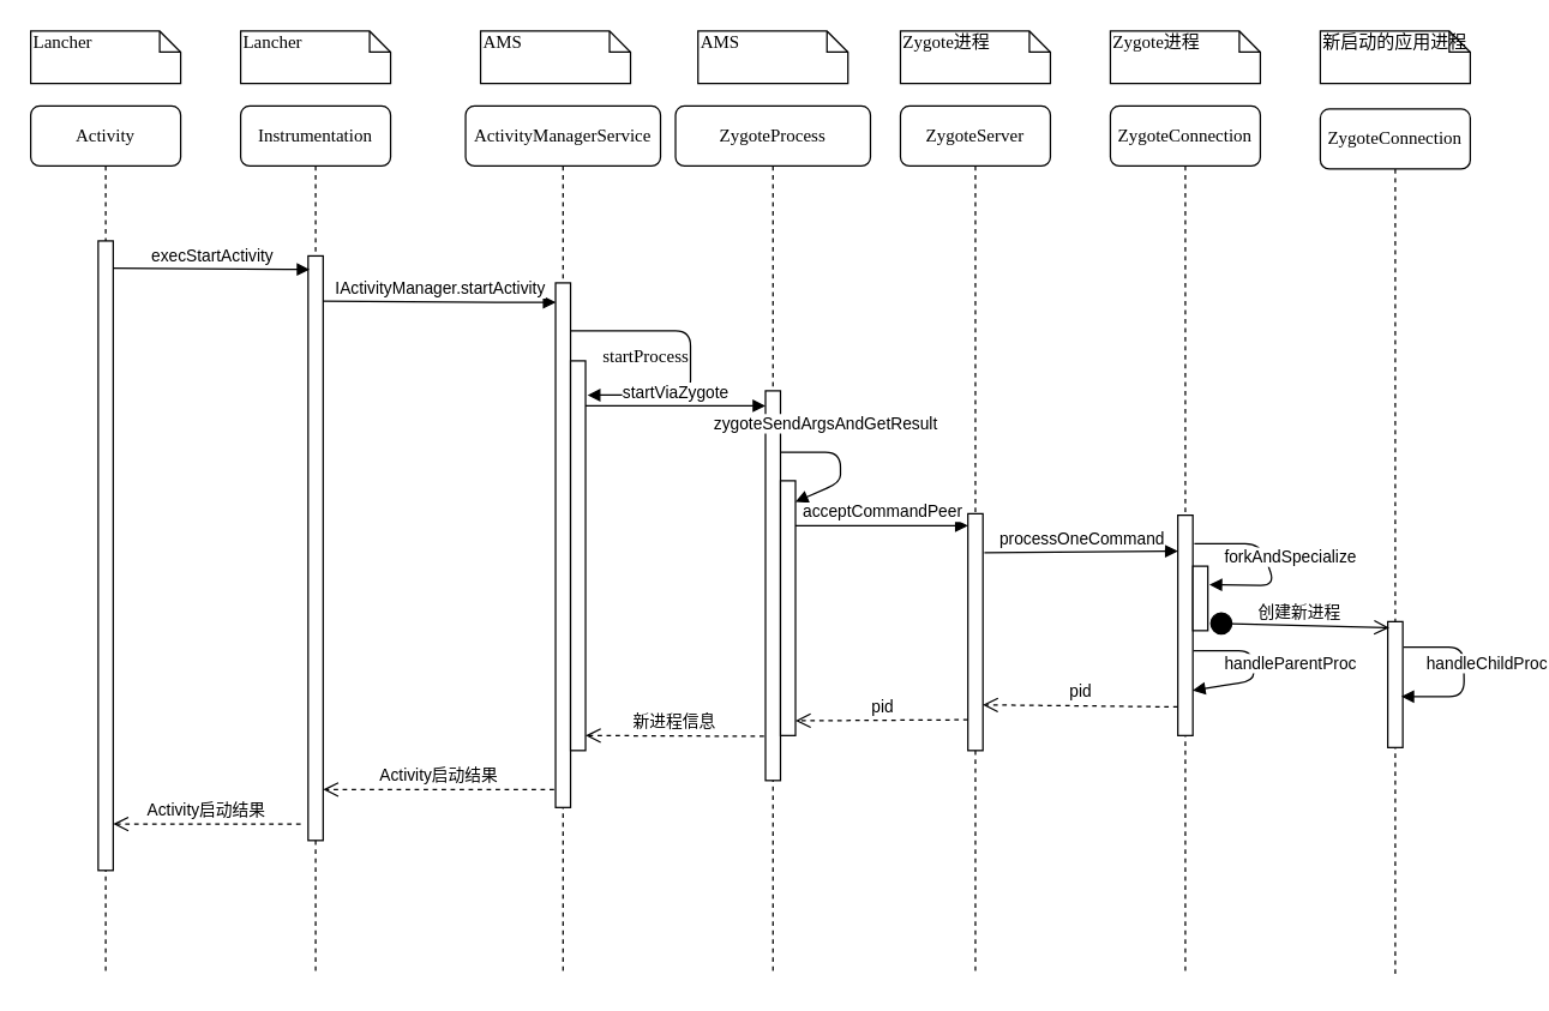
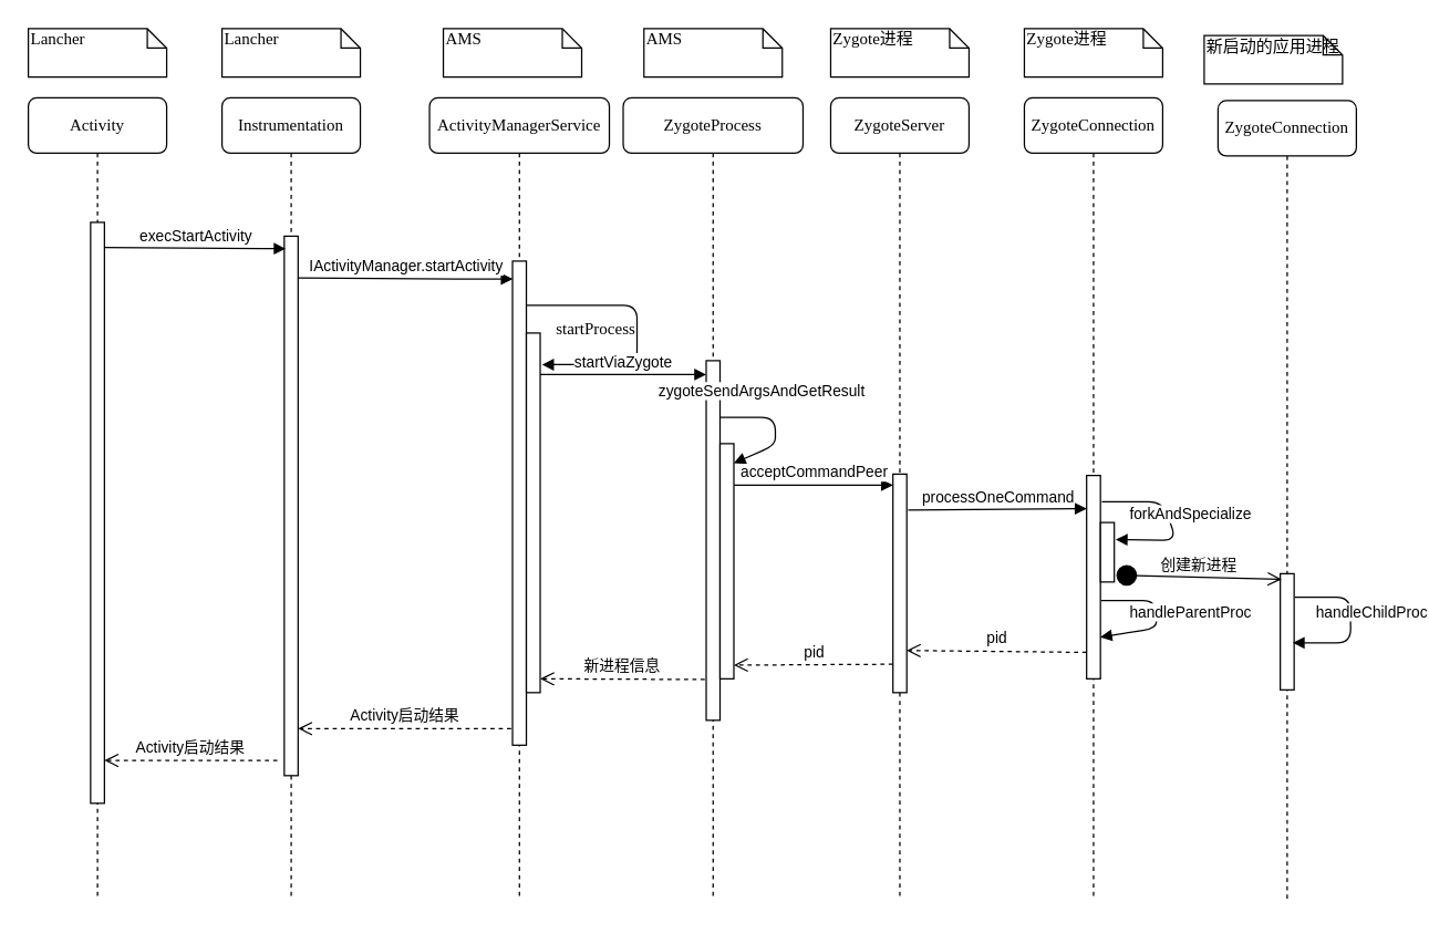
  <mxCell id="0" />
  <mxCell id="1" parent="0" />
  <mxCell id="2" value="&lt;div&gt;&lt;span&gt;Instrumentation&lt;/span&gt;&lt;/div&gt;" style="shape=umlLifeline;perimeter=lifelinePerimeter;whiteSpace=wrap;html=1;container=1;collapsible=0;recursiveResize=0;outlineConnect=0;rounded=1;shadow=0;comic=0;labelBackgroundColor=none;strokeColor=#000000;strokeWidth=1;fillColor=#FFFFFF;fontFamily=Verdana;fontSize=12;fontColor=#000000;align=center;" parent="1" vertex="1"><mxGeometry x="160" y="70" width="100" height="580" as="geometry" /></mxCell>
  <mxCell id="3" value="" style="html=1;points=[];perimeter=orthogonalPerimeter;rounded=0;shadow=0;comic=0;labelBackgroundColor=none;strokeColor=#000000;strokeWidth=1;fillColor=#FFFFFF;fontFamily=Verdana;fontSize=12;fontColor=#000000;align=center;" parent="2" vertex="1"><mxGeometry x="45" y="100" width="10" height="390" as="geometry" /></mxCell>
  <mxCell id="4" value="ActivityManagerService" style="shape=umlLifeline;perimeter=lifelinePerimeter;whiteSpace=wrap;html=1;container=1;collapsible=0;recursiveResize=0;outlineConnect=0;rounded=1;shadow=0;comic=0;labelBackgroundColor=none;strokeColor=#000000;strokeWidth=1;fillColor=#FFFFFF;fontFamily=Verdana;fontSize=12;fontColor=#000000;align=center;" parent="1" vertex="1"><mxGeometry x="310" y="70" width="130" height="580" as="geometry" /></mxCell>
  <mxCell id="5" value="" style="html=1;points=[];perimeter=orthogonalPerimeter;rounded=0;shadow=0;comic=0;labelBackgroundColor=none;strokeColor=#000000;strokeWidth=1;fillColor=#FFFFFF;fontFamily=Verdana;fontSize=12;fontColor=#000000;align=center;" parent="4" vertex="1"><mxGeometry x="60" y="118" width="10" height="350" as="geometry" /></mxCell>
  <mxCell id="6" value="ZygoteProcess" style="shape=umlLifeline;perimeter=lifelinePerimeter;whiteSpace=wrap;html=1;container=1;collapsible=0;recursiveResize=0;outlineConnect=0;rounded=1;shadow=0;comic=0;labelBackgroundColor=none;strokeColor=#000000;strokeWidth=1;fillColor=#FFFFFF;fontFamily=Verdana;fontSize=12;fontColor=#000000;align=center;size=40;" parent="1" vertex="1"><mxGeometry x="450" y="70" width="130" height="580" as="geometry" /></mxCell>
  <mxCell id="7" value="ZygoteServer" style="shape=umlLifeline;perimeter=lifelinePerimeter;whiteSpace=wrap;html=1;container=1;collapsible=0;recursiveResize=0;outlineConnect=0;rounded=1;shadow=0;comic=0;labelBackgroundColor=none;strokeColor=#000000;strokeWidth=1;fillColor=#FFFFFF;fontFamily=Verdana;fontSize=12;fontColor=#000000;align=center;" parent="1" vertex="1"><mxGeometry x="600" y="70" width="100" height="580" as="geometry" /></mxCell>
  <mxCell id="8" value="" style="html=1;points=[];perimeter=orthogonalPerimeter;rounded=0;shadow=0;comic=0;labelBackgroundColor=none;strokeColor=#000000;strokeWidth=1;fillColor=#FFFFFF;fontFamily=Verdana;fontSize=12;fontColor=#000000;align=center;" parent="7" vertex="1"><mxGeometry x="45" y="272" width="10" height="158" as="geometry" /></mxCell>
  <mxCell id="9" value="ZygoteConnection" style="shape=umlLifeline;perimeter=lifelinePerimeter;whiteSpace=wrap;html=1;container=1;collapsible=0;recursiveResize=0;outlineConnect=0;rounded=1;shadow=0;comic=0;labelBackgroundColor=none;strokeColor=#000000;strokeWidth=1;fillColor=#FFFFFF;fontFamily=Verdana;fontSize=12;fontColor=#000000;align=center;" parent="1" vertex="1"><mxGeometry x="740" y="70" width="100" height="580" as="geometry" /></mxCell>
  <mxCell id="10" value="" style="html=1;points=[];perimeter=orthogonalPerimeter;rounded=0;shadow=0;comic=0;labelBackgroundColor=none;strokeColor=#000000;strokeWidth=1;fillColor=#FFFFFF;fontFamily=Verdana;fontSize=12;fontColor=#000000;align=center;" vertex="1" parent="9"><mxGeometry x="45" y="273" width="10" height="147" as="geometry" /></mxCell>
  <mxCell id="11" value="ZygoteConnection" style="shape=umlLifeline;perimeter=lifelinePerimeter;whiteSpace=wrap;html=1;container=1;collapsible=0;recursiveResize=0;outlineConnect=0;rounded=1;shadow=0;comic=0;labelBackgroundColor=none;strokeColor=#000000;strokeWidth=1;fillColor=#FFFFFF;fontFamily=Verdana;fontSize=12;fontColor=#000000;align=center;" parent="1" vertex="1"><mxGeometry x="880" y="72" width="100" height="580" as="geometry" /></mxCell>
  <mxCell id="12" value="" style="html=1;points=[];perimeter=orthogonalPerimeter;rounded=0;shadow=0;comic=0;labelBackgroundColor=none;strokeColor=#000000;strokeWidth=1;fillColor=#FFFFFF;fontFamily=Verdana;fontSize=12;fontColor=#000000;align=center;" parent="11" vertex="1"><mxGeometry x="45" y="342" width="10" height="84" as="geometry" /></mxCell>
  <mxCell id="13" value="Activity" style="shape=umlLifeline;perimeter=lifelinePerimeter;whiteSpace=wrap;html=1;container=1;collapsible=0;recursiveResize=0;outlineConnect=0;rounded=1;shadow=0;comic=0;labelBackgroundColor=none;strokeColor=#000000;strokeWidth=1;fillColor=#FFFFFF;fontFamily=Verdana;fontSize=12;fontColor=#000000;align=center;" parent="1" vertex="1"><mxGeometry x="20" y="70" width="100" height="580" as="geometry" /></mxCell>
  <mxCell id="14" value="" style="html=1;points=[];perimeter=orthogonalPerimeter;rounded=0;shadow=0;comic=0;labelBackgroundColor=none;strokeColor=#000000;strokeWidth=1;fillColor=#FFFFFF;fontFamily=Verdana;fontSize=12;fontColor=#000000;align=center;" parent="13" vertex="1"><mxGeometry x="45" y="90" width="10" height="420" as="geometry" /></mxCell>
  <mxCell id="15" value="" style="html=1;points=[];perimeter=orthogonalPerimeter;rounded=0;shadow=0;comic=0;labelBackgroundColor=none;strokeColor=#000000;strokeWidth=1;fillColor=#FFFFFF;fontFamily=Verdana;fontSize=12;fontColor=#000000;align=center;" parent="1" vertex="1"><mxGeometry x="510" y="260" width="10" height="260" as="geometry" /></mxCell>
  <mxCell id="16" value="startProcess" style="html=1;verticalAlign=bottom;endArrow=block;labelBackgroundColor=none;fontFamily=Verdana;fontSize=12;edgeStyle=elbowEdgeStyle;elbow=vertical;entryX=1.134;entryY=0.088;entryDx=0;entryDy=0;entryPerimeter=0;" parent="1" source="5" target="26" edge="1"><mxGeometry x="0.109" y="-30" relative="1" as="geometry"><mxPoint x="430" y="210" as="sourcePoint" /><Array as="points"><mxPoint x="460" y="220" /><mxPoint x="380" y="210" /></Array><mxPoint as="offset" /></mxGeometry></mxCell>
  <mxCell id="17" value="Lancher" style="shape=note;whiteSpace=wrap;html=1;size=14;verticalAlign=top;align=left;spacingTop=-6;rounded=0;shadow=0;comic=0;labelBackgroundColor=none;strokeColor=#000000;strokeWidth=1;fillColor=#FFFFFF;fontFamily=Verdana;fontSize=12;fontColor=#000000;" parent="1" vertex="1"><mxGeometry x="20" y="20" width="100" height="35" as="geometry" /></mxCell>
  <mxCell id="18" value="Lancher" style="shape=note;whiteSpace=wrap;html=1;size=14;verticalAlign=top;align=left;spacingTop=-6;rounded=0;shadow=0;comic=0;labelBackgroundColor=none;strokeColor=#000000;strokeWidth=1;fillColor=#FFFFFF;fontFamily=Verdana;fontSize=12;fontColor=#000000;" parent="1" vertex="1"><mxGeometry x="160" y="20" width="100" height="35" as="geometry" /></mxCell>
  <mxCell id="19" value="AMS" style="shape=note;whiteSpace=wrap;html=1;size=14;verticalAlign=top;align=left;spacingTop=-6;rounded=0;shadow=0;comic=0;labelBackgroundColor=none;strokeColor=#000000;strokeWidth=1;fillColor=#FFFFFF;fontFamily=Verdana;fontSize=12;fontColor=#000000;" parent="1" vertex="1"><mxGeometry x="320" y="20" width="100" height="35" as="geometry" /></mxCell>
  <mxCell id="20" value="Zygote进程" style="shape=note;whiteSpace=wrap;html=1;size=14;verticalAlign=top;align=left;spacingTop=-6;rounded=0;shadow=0;comic=0;labelBackgroundColor=none;strokeColor=#000000;strokeWidth=1;fillColor=#FFFFFF;fontFamily=Verdana;fontSize=12;fontColor=#000000;" parent="1" vertex="1"><mxGeometry x="600" y="20" width="100" height="35" as="geometry" /></mxCell>
  <mxCell id="21" value="Zygote进程" style="shape=note;whiteSpace=wrap;html=1;size=14;verticalAlign=top;align=left;spacingTop=-6;rounded=0;shadow=0;comic=0;labelBackgroundColor=none;strokeColor=#000000;strokeWidth=1;fillColor=#FFFFFF;fontFamily=Verdana;fontSize=12;fontColor=#000000;" parent="1" vertex="1"><mxGeometry x="740" y="20" width="100" height="35" as="geometry" /></mxCell>
- <mxCell id="22" value="新启动的应用进程" style="shape=note;whiteSpace=wrap;html=1;size=14;verticalAlign=top;align=left;spacingTop=-6;rounded=0;shadow=0;comic=0;labelBackgroundColor=none;strokeColor=#000000;strokeWidth=1;fillColor=#FFFFFF;fontFamily=Verdana;fontSize=12;fontColor=#000000;" parent="1" vertex="1"><mxGeometry x="880" y="20" width="100" height="35" as="geometry" /></mxCell>
+ <mxCell id="22" value="新启动的应用进程" style="shape=note;whiteSpace=wrap;html=1;size=14;verticalAlign=top;align=left;spacingTop=-6;rounded=0;shadow=0;comic=0;labelBackgroundColor=none;strokeColor=#000000;strokeWidth=1;fillColor=#FFFFFF;fontFamily=Verdana;fontSize=12;fontColor=#000000;" parent="1" vertex="1"><mxGeometry x="870" y="25" width="100" height="35" as="geometry" /></mxCell>
  <mxCell id="23" value="execStartActivity" style="html=1;verticalAlign=bottom;endArrow=block;exitX=0.986;exitY=0.023;exitDx=0;exitDy=0;exitPerimeter=0;" edge="1" parent="1"><mxGeometry width="80" relative="1" as="geometry"><mxPoint x="74.839" y="178.129" as="sourcePoint" /><mxPoint x="206" y="179" as="targetPoint" /><Array as="points"><mxPoint x="200" y="179" /></Array></mxGeometry></mxCell>
  <mxCell id="24" value="&lt;div&gt;IActivityManager.startActivity&lt;/div&gt;" style="html=1;verticalAlign=bottom;endArrow=block;exitX=0.986;exitY=0.023;exitDx=0;exitDy=0;exitPerimeter=0;entryX=0.014;entryY=0.037;entryDx=0;entryDy=0;entryPerimeter=0;" edge="1" parent="1" target="5"><mxGeometry width="80" relative="1" as="geometry"><mxPoint x="214.839" y="200.129" as="sourcePoint" /><mxPoint x="346" y="201" as="targetPoint" /><Array as="points"><mxPoint x="340" y="201" /></Array></mxGeometry></mxCell>
  <mxCell id="25" value="AMS" style="shape=note;whiteSpace=wrap;html=1;size=14;verticalAlign=top;align=left;spacingTop=-6;rounded=0;shadow=0;comic=0;labelBackgroundColor=none;strokeColor=#000000;strokeWidth=1;fillColor=#FFFFFF;fontFamily=Verdana;fontSize=12;fontColor=#000000;" vertex="1" parent="1"><mxGeometry x="465" y="20" width="100" height="35" as="geometry" /></mxCell>
  <mxCell id="26" value="" style="html=1;points=[];perimeter=orthogonalPerimeter;rounded=0;shadow=0;comic=0;labelBackgroundColor=none;strokeColor=#000000;strokeWidth=1;fillColor=#FFFFFF;fontFamily=Verdana;fontSize=12;fontColor=#000000;align=center;" vertex="1" parent="1"><mxGeometry x="380" y="240" width="10" height="260" as="geometry" /></mxCell>
  <mxCell id="27" value="startViaZygote" style="html=1;verticalAlign=bottom;endArrow=block;" edge="1" parent="1" target="15"><mxGeometry width="80" relative="1" as="geometry"><mxPoint x="390" y="270" as="sourcePoint" /><mxPoint x="470" y="270" as="targetPoint" /></mxGeometry></mxCell>
  <mxCell id="28" value="&lt;div&gt;&lt;span&gt;zygoteSendArgsAndGetResult&lt;/span&gt;&lt;/div&gt;" style="html=1;verticalAlign=bottom;endArrow=block;entryX=0.997;entryY=0.114;entryDx=0;entryDy=0;entryPerimeter=0;" edge="1" parent="1"><mxGeometry x="-0.353" y="10" width="80" relative="1" as="geometry"><mxPoint x="520" y="301" as="sourcePoint" /><mxPoint x="529.966" y="334.138" as="targetPoint" /><Array as="points"><mxPoint x="560" y="301" /><mxPoint x="560" y="321" /></Array><mxPoint as="offset" /></mxGeometry></mxCell>
  <mxCell id="29" value="新进程信息" style="html=1;verticalAlign=bottom;endArrow=open;dashed=1;endSize=8;" edge="1" parent="1"><mxGeometry relative="1" as="geometry"><mxPoint x="509" y="490.5" as="sourcePoint" /><mxPoint x="390" y="490" as="targetPoint" /></mxGeometry></mxCell>
  <mxCell id="30" value="" style="html=1;points=[];perimeter=orthogonalPerimeter;rounded=0;shadow=0;comic=0;labelBackgroundColor=none;strokeColor=#000000;strokeWidth=1;fillColor=#FFFFFF;fontFamily=Verdana;fontSize=12;fontColor=#000000;align=center;" vertex="1" parent="1"><mxGeometry x="520" y="320" width="10" height="170" as="geometry" /></mxCell>
  <mxCell id="31" value="acceptCommandPeer" style="html=1;verticalAlign=bottom;endArrow=block;" edge="1" parent="1" target="8"><mxGeometry width="80" relative="1" as="geometry"><mxPoint x="530" y="350" as="sourcePoint" /><mxPoint x="610" y="350" as="targetPoint" /></mxGeometry></mxCell>
  <mxCell id="32" value="Activity启动结果" style="html=1;verticalAlign=bottom;endArrow=open;dashed=1;endSize=8;" edge="1" parent="1"><mxGeometry relative="1" as="geometry"><mxPoint x="369" y="526" as="sourcePoint" /><mxPoint x="215" y="526" as="targetPoint" /></mxGeometry></mxCell>
  <mxCell id="33" value="Activity启动结果" style="html=1;verticalAlign=bottom;endArrow=open;dashed=1;endSize=8;" edge="1" parent="1"><mxGeometry relative="1" as="geometry"><mxPoint x="200" y="549" as="sourcePoint" /><mxPoint x="75" y="549" as="targetPoint" /></mxGeometry></mxCell>
  <mxCell id="34" value="processOneCommand" style="html=1;verticalAlign=bottom;endArrow=block;entryX=0;entryY=0.163;entryDx=0;entryDy=0;entryPerimeter=0;exitX=1.1;exitY=0.165;exitDx=0;exitDy=0;exitPerimeter=0;" edge="1" parent="1" source="8" target="10"><mxGeometry width="80" relative="1" as="geometry"><mxPoint x="655" y="360" as="sourcePoint" /><mxPoint x="780" y="358" as="targetPoint" /></mxGeometry></mxCell>
  <mxCell id="35" value="forkAndSpecialize" style="html=1;verticalAlign=bottom;endArrow=block;entryX=1.1;entryY=0.286;entryDx=0;entryDy=0;entryPerimeter=0;" edge="1" parent="1" target="40"><mxGeometry x="0.253" y="-14" width="80" relative="1" as="geometry"><mxPoint x="796" y="362" as="sourcePoint" /><mxPoint x="941.833" y="350.5" as="targetPoint" /><Array as="points"><mxPoint x="840" y="362" /><mxPoint x="850" y="390" /></Array><mxPoint x="10" y="4" as="offset" /></mxGeometry></mxCell>
  <mxCell id="36" value="&lt;div&gt;&lt;span&gt;handleChildProc&lt;/span&gt;&lt;/div&gt;" style="html=1;verticalAlign=bottom;endArrow=block;entryX=0.9;entryY=0.595;entryDx=0;entryDy=0;entryPerimeter=0;" edge="1" parent="1" target="12"><mxGeometry x="-0.116" y="-17" width="80" relative="1" as="geometry"><mxPoint x="935.5" y="431" as="sourcePoint" /><mxPoint x="936" y="451" as="targetPoint" /><Array as="points"><mxPoint x="975.5" y="431" /><mxPoint x="976" y="464" /></Array><mxPoint x="32" y="9" as="offset" /></mxGeometry></mxCell>
  <mxCell id="37" value="pid&lt;br&gt;" style="html=1;verticalAlign=bottom;endArrow=open;dashed=1;endSize=8;entryX=0.99;entryY=0.807;entryDx=0;entryDy=0;entryPerimeter=0;exitX=-0.01;exitY=0.87;exitDx=0;exitDy=0;exitPerimeter=0;" edge="1" parent="1" source="10" target="8"><mxGeometry relative="1" as="geometry"><mxPoint x="780" y="470" as="sourcePoint" /><mxPoint x="660" y="469.5" as="targetPoint" /></mxGeometry></mxCell>
  <mxCell id="38" value="&lt;div&gt;&lt;span&gt;handleParentProc&lt;/span&gt;&lt;/div&gt;" style="html=1;verticalAlign=bottom;endArrow=block;entryX=0.933;entryY=0.552;entryDx=0;entryDy=0;entryPerimeter=0;" edge="1" parent="1"><mxGeometry x="0.186" y="25" width="80" relative="1" as="geometry"><mxPoint x="795.5" y="433.5" as="sourcePoint" /><mxPoint x="794.833" y="459.833" as="targetPoint" /><Array as="points"><mxPoint x="835.5" y="433.5" /><mxPoint x="835.5" y="453.5" /></Array><mxPoint x="21" y="-27" as="offset" /></mxGeometry></mxCell>
  <mxCell id="39" value="pid" style="html=1;verticalAlign=bottom;endArrow=open;dashed=1;endSize=8;entryX=1;entryY=0.942;entryDx=0;entryDy=0;entryPerimeter=0;exitX=-0.01;exitY=0.87;exitDx=0;exitDy=0;exitPerimeter=0;" edge="1" parent="1" source="8" target="30"><mxGeometry relative="1" as="geometry"><mxPoint x="640" y="480" as="sourcePoint" /><mxPoint x="535" y="480.167" as="targetPoint" /></mxGeometry></mxCell>
  <mxCell id="40" value="" style="html=1;points=[];perimeter=orthogonalPerimeter;rounded=0;shadow=0;comic=0;labelBackgroundColor=none;strokeColor=#000000;strokeWidth=1;fillColor=#FFFFFF;fontFamily=Verdana;fontSize=12;fontColor=#000000;align=center;" vertex="1" parent="1"><mxGeometry x="795" y="377" width="10" height="43" as="geometry" /></mxCell>
  <mxCell id="41" value="创建新进程" style="html=1;verticalAlign=bottom;startArrow=circle;startFill=1;endArrow=open;startSize=6;endSize=8;exitX=1.1;exitY=0.884;exitDx=0;exitDy=0;exitPerimeter=0;entryX=0.1;entryY=0.048;entryDx=0;entryDy=0;entryPerimeter=0;" edge="1" parent="1" source="40" target="12"><mxGeometry width="80" relative="1" as="geometry"><mxPoint x="820" y="404.5" as="sourcePoint" /><mxPoint x="920" y="415" as="targetPoint" /></mxGeometry></mxCell>
